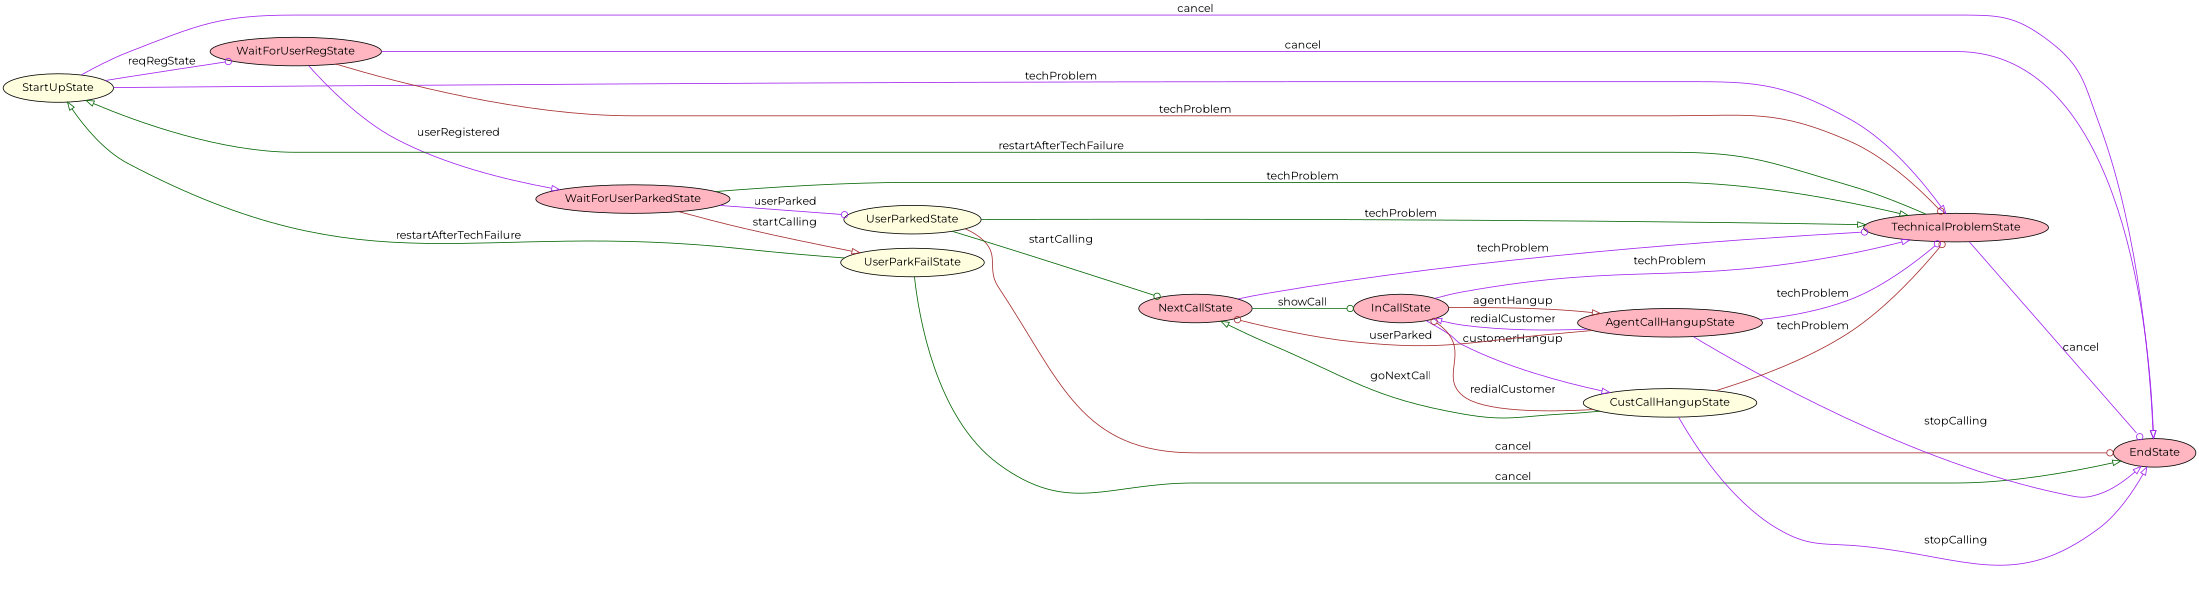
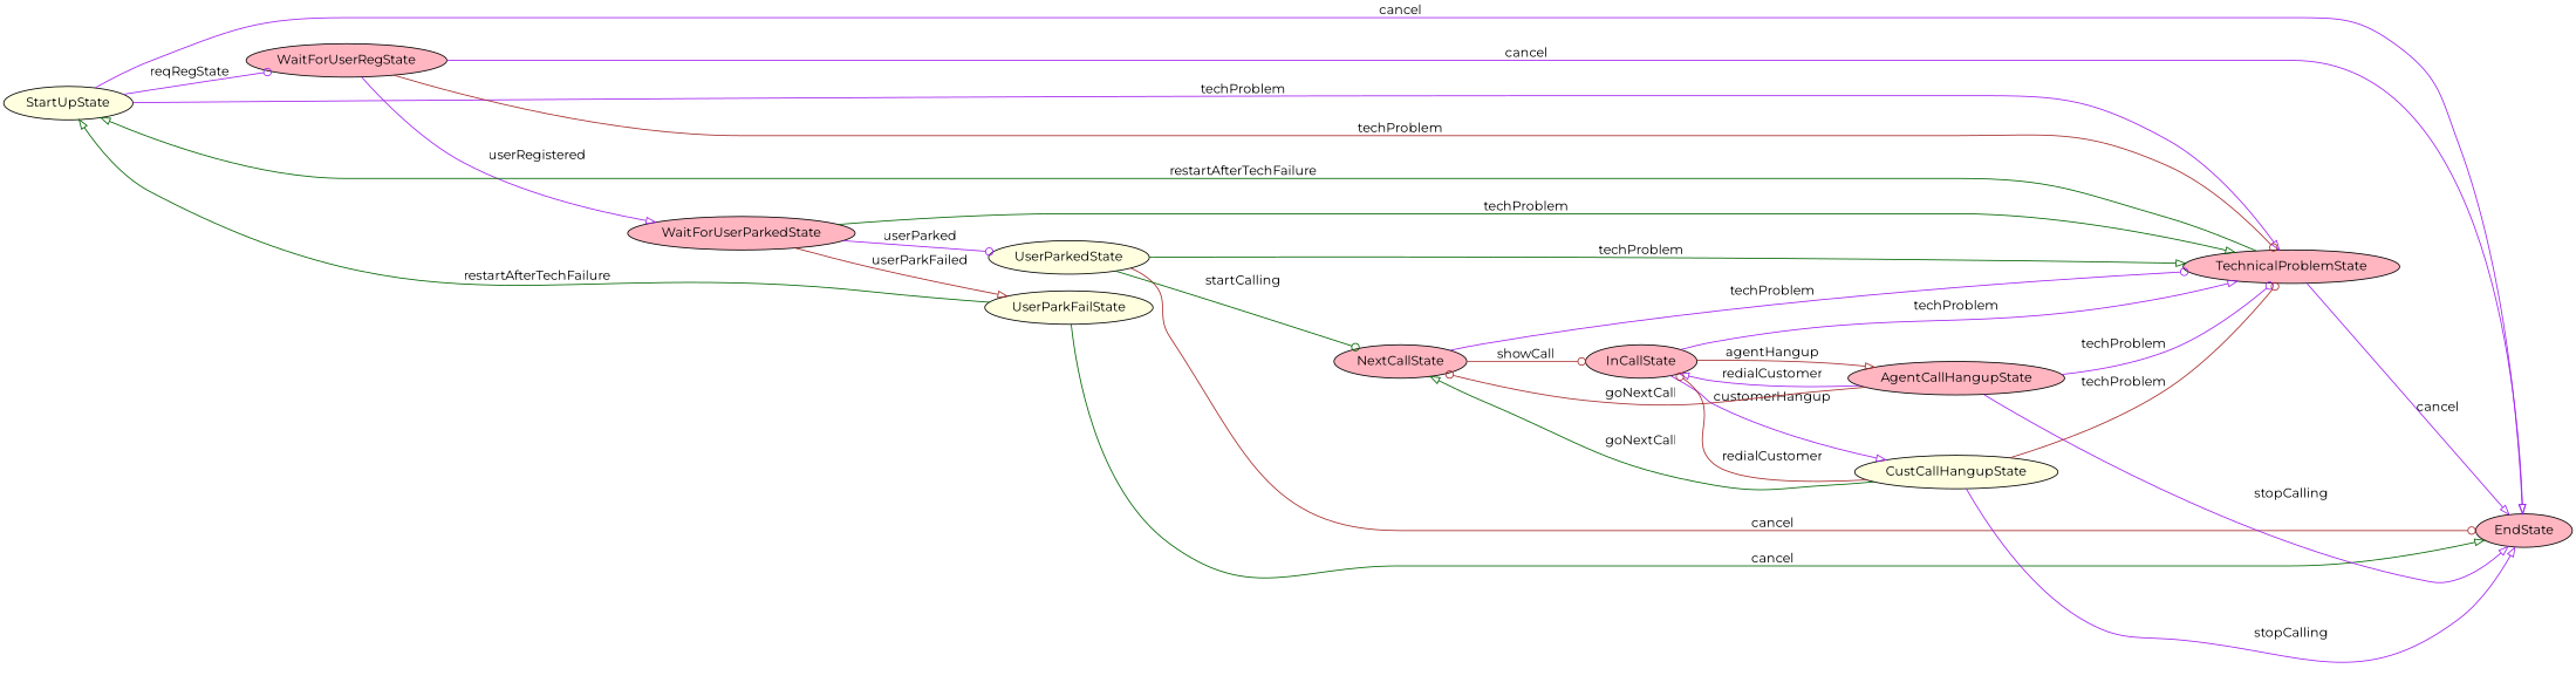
  digraph {
    fontname=Montserrat
    rankdir=LR
    node [fillcolor=lightpink fontname=Montserrat style=filled]
    edge [arrowhead=onormal color=purple fontname=Montserrat]
    StartUpState [fillcolor=lightyellow]
    WaitForUserRegState
    EndState
    TechnicalProblemState
    WaitForUserParkedState
    UserParkedState [fillcolor=lightyellow]
    UserParkFailState [fillcolor=lightyellow]
    NextCallState
    InCallState
    AgentCallHangupState
    CustCallHangupState [fillcolor=lightyellow]
    StartUpState -> WaitForUserRegState [arrowhead=odot label=reqRegState]
    StartUpState -> EndState [label=cancel]
    StartUpState -> TechnicalProblemState [label=techProblem]
    WaitForUserRegState -> EndState [label=cancel]
    WaitForUserRegState -> TechnicalProblemState [arrowhead=odot color=brown label=techProblem]
    WaitForUserRegState -> WaitForUserParkedState [label=userRegistered]
    TechnicalProblemState -> StartUpState [color=darkgreen label=restartAfterTechFailure]
-   TechnicalProblemState -> EndState [arrowhead=odot label=cancel]
+   TechnicalProblemState -> EndState [label=cancel]
    WaitForUserParkedState -> TechnicalProblemState [color=darkgreen label=techProblem]
    WaitForUserParkedState -> UserParkedState [arrowhead=odot label=userParked]
-   WaitForUserParkedState -> UserParkFailState [color=brown label=startCalling]
+   WaitForUserParkedState -> UserParkFailState [color=brown label=userParkFailed]
    UserParkedState -> EndState [arrowhead=odot color=brown label=cancel]
    UserParkedState -> TechnicalProblemState [color=darkgreen label=techProblem]
    UserParkedState -> NextCallState [arrowhead=odot color=darkgreen label=startCalling]
    UserParkFailState -> StartUpState [color=darkgreen label=restartAfterTechFailure]
    UserParkFailState -> EndState [color=darkgreen label=cancel]
    NextCallState -> TechnicalProblemState [arrowhead=odot label=techProblem]
-   NextCallState -> InCallState [arrowhead=odot color=darkgreen label=showCall]
+   NextCallState -> InCallState [arrowhead=odot color=brown label=showCall]
    InCallState -> TechnicalProblemState [label=techProblem]
    InCallState -> AgentCallHangupState [color=brown label=agentHangup]
    InCallState -> CustCallHangupState [label=customerHangup]
    AgentCallHangupState -> EndState [label=stopCalling]
    AgentCallHangupState -> TechnicalProblemState [arrowhead=odot label=techProblem]
-   AgentCallHangupState -> NextCallState [arrowhead=odot color=brown label=userParked]
+   AgentCallHangupState -> NextCallState [arrowhead=odot color=brown label=goNextCall]
    AgentCallHangupState -> InCallState [label=redialCustomer]
    CustCallHangupState -> EndState [label=stopCalling]
    CustCallHangupState -> TechnicalProblemState [arrowhead=odot color=brown label=techProblem]
    CustCallHangupState -> NextCallState [color=darkgreen label=goNextCall]
    CustCallHangupState -> InCallState [arrowhead=odot color=brown label=redialCustomer]
  }
